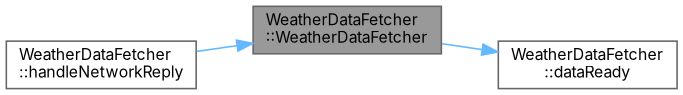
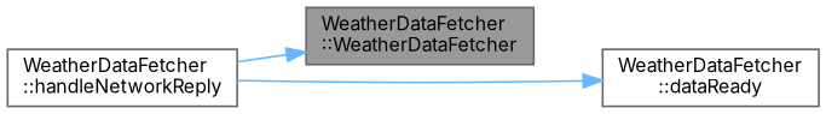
  digraph {
    fontname=Inter
    rankdir=LR
    node [color=grey40 fillcolor=white fontname=Inter fontsize=10 shape=box style=filled]
    edge [color=steelblue1 fontname=Inter fontsize=10 labelfontname=Helvetica labelfontsize=10 style=solid]
    n1 [color=gray40 fillcolor=grey60 fontcolor=black height=0.2 label="WeatherDataFetcher\l::WeatherDataFetcher" width=0.4]
    n2 [height=0.2 label="WeatherDataFetcher\l::handleNetworkReply" width=0.4]
    n3 [height=0.2 label="WeatherDataFetcher\l::dataReady" width=0.4]
    n2 -> n1
-   n1 -> n3
+   n2 -> n3
  }
